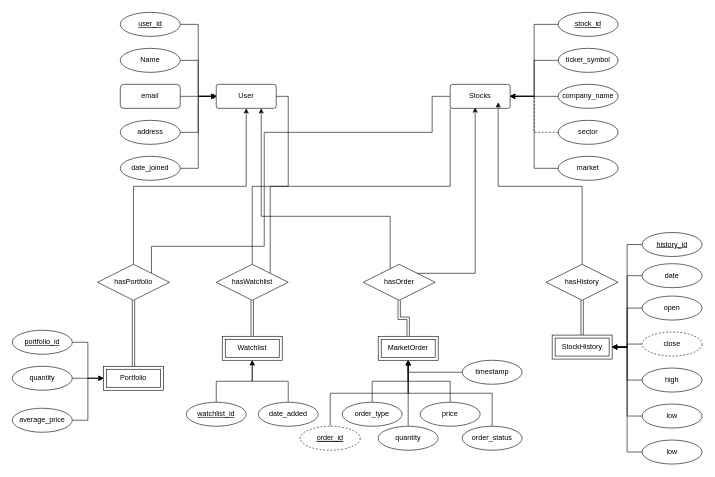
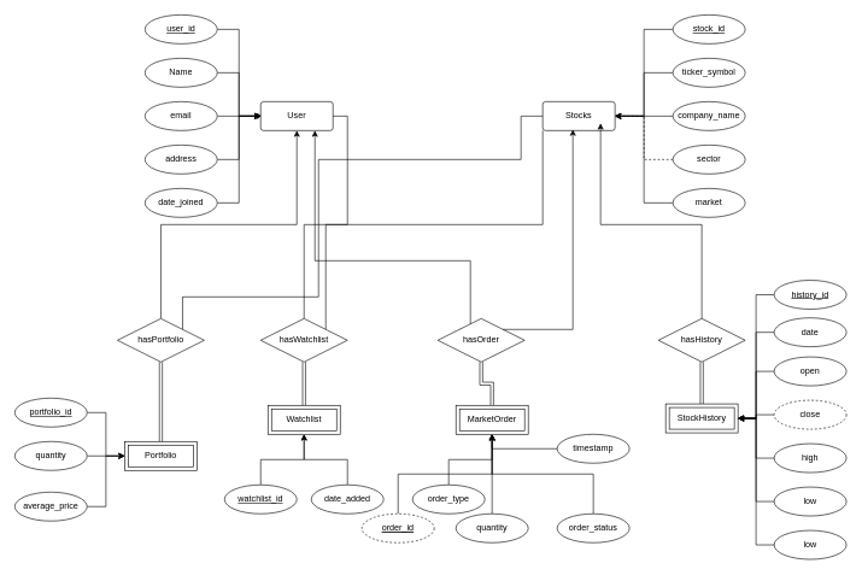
  <mxCell id="0" />
  <mxCell id="1" parent="0" />
  <mxCell id="2" value="User" style="rounded=1;arcSize=10;whiteSpace=wrap;html=1;align=center;" vertex="1" parent="1"><mxGeometry x="360" y="140" width="100" height="40" as="geometry" /></mxCell>
  <mxCell id="3" style="edgeStyle=orthogonalEdgeStyle;rounded=0;orthogonalLoop=1;jettySize=auto;html=1;exitX=1;exitY=0.5;exitDx=0;exitDy=0;entryX=0;entryY=0.5;entryDx=0;entryDy=0;" edge="1" parent="1" source="4" target="2"><mxGeometry relative="1" as="geometry" /></mxCell>
  <mxCell id="4" value="&lt;u&gt;user_id&lt;/u&gt;" style="ellipse;whiteSpace=wrap;html=1;align=center;" vertex="1" parent="1"><mxGeometry x="200" y="20" width="100" height="40" as="geometry" /></mxCell>
  <mxCell id="5" style="edgeStyle=orthogonalEdgeStyle;rounded=0;orthogonalLoop=1;jettySize=auto;html=1;exitX=1;exitY=0.5;exitDx=0;exitDy=0;entryX=0;entryY=0.5;entryDx=0;entryDy=0;" edge="1" parent="1" source="6" target="2"><mxGeometry relative="1" as="geometry" /></mxCell>
  <mxCell id="6" value="Name" style="ellipse;whiteSpace=wrap;html=1;align=center;" vertex="1" parent="1"><mxGeometry x="200" y="80" width="100" height="40" as="geometry" /></mxCell>
  <mxCell id="7" style="edgeStyle=orthogonalEdgeStyle;rounded=0;orthogonalLoop=1;jettySize=auto;html=1;exitX=1;exitY=0.5;exitDx=0;exitDy=0;" edge="1" parent="1" source="8"><mxGeometry relative="1" as="geometry"><mxPoint x="360" y="159.667" as="targetPoint" /></mxGeometry></mxCell>
- <mxCell id="8" value="email" style="whiteSpace=wrap;html=1;align=center;rounded=1;" vertex="1" parent="1"><mxGeometry x="200" y="140" width="100" height="40" as="geometry" /></mxCell>
+ <mxCell id="8" value="email" style="ellipse;whiteSpace=wrap;html=1;align=center;" vertex="1" parent="1"><mxGeometry x="200" y="140" width="100" height="40" as="geometry" /></mxCell>
  <mxCell id="9" style="edgeStyle=orthogonalEdgeStyle;rounded=0;orthogonalLoop=1;jettySize=auto;html=1;exitX=1;exitY=0.5;exitDx=0;exitDy=0;entryX=0;entryY=0.5;entryDx=0;entryDy=0;endArrow=diamond;" edge="1" parent="1" source="10" target="2"><mxGeometry relative="1" as="geometry" /></mxCell>
  <mxCell id="10" value="&lt;div&gt;address&lt;/div&gt;" style="ellipse;whiteSpace=wrap;html=1;align=center;" vertex="1" parent="1"><mxGeometry x="200" y="200" width="100" height="40" as="geometry" /></mxCell>
  <mxCell id="11" style="edgeStyle=orthogonalEdgeStyle;rounded=0;orthogonalLoop=1;jettySize=auto;html=1;exitX=1;exitY=0.5;exitDx=0;exitDy=0;entryX=0;entryY=0.5;entryDx=0;entryDy=0;" edge="1" parent="1" source="12" target="2"><mxGeometry relative="1" as="geometry" /></mxCell>
  <mxCell id="12" value="date_joined" style="ellipse;whiteSpace=wrap;html=1;align=center;" vertex="1" parent="1"><mxGeometry x="200" y="260" width="100" height="40" as="geometry" /></mxCell>
  <mxCell id="13" style="edgeStyle=orthogonalEdgeStyle;rounded=0;orthogonalLoop=1;jettySize=auto;html=1;exitX=0;exitY=0.5;exitDx=0;exitDy=0;entryX=1;entryY=0;entryDx=0;entryDy=0;endArrow=none;endFill=0;" edge="1" parent="1" source="15" target="29"><mxGeometry relative="1" as="geometry"><Array as="points"><mxPoint x="720" y="160" /><mxPoint x="720" y="220" /><mxPoint x="440" y="220" /><mxPoint x="440" y="410" /><mxPoint x="252" y="410" /></Array></mxGeometry></mxCell>
  <mxCell id="14" style="edgeStyle=orthogonalEdgeStyle;rounded=0;orthogonalLoop=1;jettySize=auto;html=1;exitX=0;exitY=1;exitDx=0;exitDy=0;entryX=1;entryY=0;entryDx=0;entryDy=0;endArrow=none;endFill=0;" edge="1" parent="1" source="15" target="37"><mxGeometry relative="1" as="geometry" /></mxCell>
  <mxCell id="15" value="Stocks" style="rounded=1;arcSize=10;whiteSpace=wrap;html=1;align=center;" vertex="1" parent="1"><mxGeometry x="750" y="140" width="100" height="40" as="geometry" /></mxCell>
  <mxCell id="16" style="edgeStyle=orthogonalEdgeStyle;rounded=0;orthogonalLoop=1;jettySize=auto;html=1;exitX=0;exitY=0.5;exitDx=0;exitDy=0;entryX=1;entryY=0.5;entryDx=0;entryDy=0;" edge="1" parent="1" source="17" target="15"><mxGeometry relative="1" as="geometry" /></mxCell>
  <mxCell id="17" value="ticker_symbol" style="ellipse;whiteSpace=wrap;html=1;align=center;" vertex="1" parent="1"><mxGeometry x="930" y="80" width="100" height="40" as="geometry" /></mxCell>
  <mxCell id="18" style="edgeStyle=orthogonalEdgeStyle;rounded=0;orthogonalLoop=1;jettySize=auto;html=1;exitX=0;exitY=0.5;exitDx=0;exitDy=0;entryX=1;entryY=0.5;entryDx=0;entryDy=0;" edge="1" parent="1" source="19" target="15"><mxGeometry relative="1" as="geometry" /></mxCell>
  <mxCell id="19" value="stock_id" style="ellipse;whiteSpace=wrap;html=1;align=center;fontStyle=4;" vertex="1" parent="1"><mxGeometry x="930" y="20" width="100" height="40" as="geometry" /></mxCell>
  <mxCell id="20" style="edgeStyle=orthogonalEdgeStyle;rounded=0;orthogonalLoop=1;jettySize=auto;html=1;exitX=0;exitY=0.5;exitDx=0;exitDy=0;" edge="1" parent="1" source="21"><mxGeometry relative="1" as="geometry"><mxPoint x="850" y="159.667" as="targetPoint" /></mxGeometry></mxCell>
  <mxCell id="21" value="company_name" style="ellipse;whiteSpace=wrap;html=1;align=center;" vertex="1" parent="1"><mxGeometry x="930" y="140" width="100" height="40" as="geometry" /></mxCell>
  <mxCell id="22" style="edgeStyle=orthogonalEdgeStyle;rounded=0;orthogonalLoop=1;jettySize=auto;html=1;exitX=0;exitY=0.5;exitDx=0;exitDy=0;entryX=1;entryY=0.5;entryDx=0;entryDy=0;dashed=1;" edge="1" parent="1" source="23" target="15"><mxGeometry relative="1" as="geometry" /></mxCell>
  <mxCell id="23" value="sector" style="ellipse;whiteSpace=wrap;html=1;align=center;" vertex="1" parent="1"><mxGeometry x="930" y="200" width="100" height="40" as="geometry" /></mxCell>
  <mxCell id="24" style="edgeStyle=orthogonalEdgeStyle;rounded=0;orthogonalLoop=1;jettySize=auto;html=1;exitX=0;exitY=0.5;exitDx=0;exitDy=0;entryX=1;entryY=0.5;entryDx=0;entryDy=0;" edge="1" parent="1" source="25" target="15"><mxGeometry relative="1" as="geometry" /></mxCell>
  <mxCell id="25" value="market" style="ellipse;whiteSpace=wrap;html=1;align=center;" vertex="1" parent="1"><mxGeometry x="930" y="260" width="100" height="40" as="geometry" /></mxCell>
  <mxCell id="26" value="Portfolio" style="shape=ext;margin=3;double=1;whiteSpace=wrap;html=1;align=center;" vertex="1" parent="1"><mxGeometry x="172" y="610" width="100" height="40" as="geometry" /></mxCell>
  <mxCell id="27" style="edgeStyle=orthogonalEdgeStyle;rounded=0;orthogonalLoop=1;jettySize=auto;html=1;exitX=0.5;exitY=0;exitDx=0;exitDy=0;entryX=0.5;entryY=1;entryDx=0;entryDy=0;" edge="1" parent="1" source="29" target="2"><mxGeometry relative="1" as="geometry" /></mxCell>
  <mxCell id="28" style="edgeStyle=orthogonalEdgeStyle;rounded=0;orthogonalLoop=1;jettySize=auto;html=1;exitX=0.5;exitY=1;exitDx=0;exitDy=0;shape=link;" edge="1" parent="1" source="29" target="26"><mxGeometry relative="1" as="geometry" /></mxCell>
  <mxCell id="29" value="hasPortfolio" style="shape=rhombus;perimeter=rhombusPerimeter;whiteSpace=wrap;html=1;align=center;" vertex="1" parent="1"><mxGeometry x="162" y="440" width="120" height="60" as="geometry" /></mxCell>
  <mxCell id="30" style="edgeStyle=orthogonalEdgeStyle;rounded=0;orthogonalLoop=1;jettySize=auto;html=1;exitX=1;exitY=0.5;exitDx=0;exitDy=0;entryX=0;entryY=0.5;entryDx=0;entryDy=0;" edge="1" parent="1" source="31" target="26"><mxGeometry relative="1" as="geometry" /></mxCell>
  <mxCell id="31" value="&lt;u&gt;portfolio_id&lt;/u&gt;" style="ellipse;whiteSpace=wrap;html=1;align=center;" vertex="1" parent="1"><mxGeometry x="20" y="550" width="100" height="40" as="geometry" /></mxCell>
  <mxCell id="32" style="edgeStyle=orthogonalEdgeStyle;rounded=0;orthogonalLoop=1;jettySize=auto;html=1;exitX=1;exitY=0.5;exitDx=0;exitDy=0;entryX=0;entryY=0.5;entryDx=0;entryDy=0;" edge="1" parent="1" source="33" target="26"><mxGeometry relative="1" as="geometry" /></mxCell>
  <mxCell id="33" value="quantity" style="ellipse;whiteSpace=wrap;html=1;align=center;" vertex="1" parent="1"><mxGeometry x="20" y="610" width="100" height="40" as="geometry" /></mxCell>
  <mxCell id="34" style="edgeStyle=orthogonalEdgeStyle;rounded=0;orthogonalLoop=1;jettySize=auto;html=1;exitX=1;exitY=0.5;exitDx=0;exitDy=0;entryX=0;entryY=0.5;entryDx=0;entryDy=0;" edge="1" parent="1" source="35" target="26"><mxGeometry relative="1" as="geometry" /></mxCell>
  <mxCell id="35" value="average_price" style="ellipse;whiteSpace=wrap;html=1;align=center;" vertex="1" parent="1"><mxGeometry x="20" y="680" width="100" height="40" as="geometry" /></mxCell>
  <mxCell id="36" style="edgeStyle=orthogonalEdgeStyle;rounded=0;orthogonalLoop=1;jettySize=auto;html=1;exitX=0.5;exitY=0;exitDx=0;exitDy=0;entryX=1;entryY=0.5;entryDx=0;entryDy=0;endArrow=none;endFill=0;" edge="1" parent="1" source="37" target="2"><mxGeometry relative="1" as="geometry" /></mxCell>
  <mxCell id="37" value="hasWatchlist" style="shape=rhombus;perimeter=rhombusPerimeter;whiteSpace=wrap;html=1;align=center;" vertex="1" parent="1"><mxGeometry x="360" y="440" width="120" height="60" as="geometry" /></mxCell>
  <mxCell id="38" value="" style="edgeStyle=orthogonalEdgeStyle;rounded=0;orthogonalLoop=1;jettySize=auto;html=1;shape=link;" edge="1" parent="1" source="39" target="37"><mxGeometry relative="1" as="geometry" /></mxCell>
  <mxCell id="39" value="Watchlist" style="shape=ext;margin=3;double=1;whiteSpace=wrap;html=1;align=center;" vertex="1" parent="1"><mxGeometry x="370" y="560" width="100" height="40" as="geometry" /></mxCell>
  <mxCell id="40" style="edgeStyle=orthogonalEdgeStyle;rounded=0;orthogonalLoop=1;jettySize=auto;html=1;exitX=0.5;exitY=0;exitDx=0;exitDy=0;entryX=0.5;entryY=1;entryDx=0;entryDy=0;" edge="1" parent="1" source="41" target="39"><mxGeometry relative="1" as="geometry" /></mxCell>
  <mxCell id="41" value="watchlist_id" style="ellipse;whiteSpace=wrap;html=1;align=center;fontStyle=4;" vertex="1" parent="1"><mxGeometry x="310" y="670" width="100" height="40" as="geometry" /></mxCell>
  <mxCell id="42" style="edgeStyle=orthogonalEdgeStyle;rounded=0;orthogonalLoop=1;jettySize=auto;html=1;exitX=0.5;exitY=0;exitDx=0;exitDy=0;entryX=0.5;entryY=1;entryDx=0;entryDy=0;" edge="1" parent="1" source="43" target="39"><mxGeometry relative="1" as="geometry" /></mxCell>
  <mxCell id="43" value="date_added" style="ellipse;whiteSpace=wrap;html=1;align=center;" vertex="1" parent="1"><mxGeometry x="430" y="670" width="100" height="40" as="geometry" /></mxCell>
  <mxCell id="44" value="" style="edgeStyle=orthogonalEdgeStyle;rounded=0;orthogonalLoop=1;jettySize=auto;html=1;shape=link;" edge="1" parent="1" source="45" target="46"><mxGeometry relative="1" as="geometry" /></mxCell>
  <mxCell id="45" value="&lt;div&gt;hasHistory&lt;/div&gt;" style="shape=rhombus;perimeter=rhombusPerimeter;whiteSpace=wrap;html=1;align=center;" vertex="1" parent="1"><mxGeometry x="910" y="440" width="120" height="60" as="geometry" /></mxCell>
  <mxCell id="46" value="StockHistory" style="shape=ext;margin=3;double=1;whiteSpace=wrap;html=1;align=center;" vertex="1" parent="1"><mxGeometry x="920" y="558" width="100" height="40" as="geometry" /></mxCell>
  <mxCell id="47" value="" style="edgeStyle=orthogonalEdgeStyle;rounded=0;orthogonalLoop=1;jettySize=auto;html=1;shape=link;" edge="1" parent="1" source="48" target="62"><mxGeometry relative="1" as="geometry" /></mxCell>
  <mxCell id="48" value="MarketOrder" style="shape=ext;margin=3;double=1;whiteSpace=wrap;html=1;align=center;" vertex="1" parent="1"><mxGeometry x="630" y="560" width="100" height="40" as="geometry" /></mxCell>
  <mxCell id="49" style="edgeStyle=orthogonalEdgeStyle;rounded=0;orthogonalLoop=1;jettySize=auto;html=1;exitX=0.5;exitY=0;exitDx=0;exitDy=0;entryX=0.5;entryY=1;entryDx=0;entryDy=0;" edge="1" parent="1" source="50" target="48"><mxGeometry relative="1" as="geometry" /></mxCell>
  <mxCell id="50" value="&lt;u&gt;order_id&lt;/u&gt;" style="ellipse;whiteSpace=wrap;html=1;align=center;fontStyle=4;dashed=1;" vertex="1" parent="1"><mxGeometry x="500" y="710" width="100" height="40" as="geometry" /></mxCell>
  <mxCell id="51" style="edgeStyle=orthogonalEdgeStyle;rounded=0;orthogonalLoop=1;jettySize=auto;html=1;exitX=0.5;exitY=0;exitDx=0;exitDy=0;entryX=0.5;entryY=1;entryDx=0;entryDy=0;" edge="1" parent="1" source="52" target="48"><mxGeometry relative="1" as="geometry" /></mxCell>
  <mxCell id="52" value="order_type" style="ellipse;whiteSpace=wrap;html=1;align=center;" vertex="1" parent="1"><mxGeometry x="570" y="670" width="100" height="40" as="geometry" /></mxCell>
  <mxCell id="53" style="edgeStyle=orthogonalEdgeStyle;rounded=0;orthogonalLoop=1;jettySize=auto;html=1;exitX=0.5;exitY=0;exitDx=0;exitDy=0;entryX=0.5;entryY=1;entryDx=0;entryDy=0;" edge="1" parent="1" source="54" target="48"><mxGeometry relative="1" as="geometry" /></mxCell>
  <mxCell id="54" value="quantity" style="ellipse;whiteSpace=wrap;html=1;align=center;" vertex="1" parent="1"><mxGeometry x="630" y="710" width="100" height="40" as="geometry" /></mxCell>
- <mxCell id="55" style="edgeStyle=orthogonalEdgeStyle;rounded=0;orthogonalLoop=1;jettySize=auto;html=1;exitX=0.5;exitY=0;exitDx=0;exitDy=0;entryX=0.5;entryY=1;entryDx=0;entryDy=0;" edge="1" parent="1" source="56" target="48"><mxGeometry relative="1" as="geometry" /></mxCell>
- <mxCell id="56" value="price" style="ellipse;whiteSpace=wrap;html=1;align=center;" vertex="1" parent="1"><mxGeometry x="700" y="670" width="100" height="40" as="geometry" /></mxCell>
  <mxCell id="57" style="edgeStyle=orthogonalEdgeStyle;rounded=0;orthogonalLoop=1;jettySize=auto;html=1;exitX=0.5;exitY=0;exitDx=0;exitDy=0;" edge="1" parent="1" source="58" target="48"><mxGeometry relative="1" as="geometry" /></mxCell>
  <mxCell id="58" value="order_status" style="ellipse;whiteSpace=wrap;html=1;align=center;" vertex="1" parent="1"><mxGeometry x="770" y="710" width="100" height="40" as="geometry" /></mxCell>
  <mxCell id="59" style="edgeStyle=orthogonalEdgeStyle;rounded=0;orthogonalLoop=1;jettySize=auto;html=1;exitX=0;exitY=0.5;exitDx=0;exitDy=0;entryX=0.5;entryY=1;entryDx=0;entryDy=0;" edge="1" parent="1" source="60" target="48"><mxGeometry relative="1" as="geometry" /></mxCell>
  <mxCell id="60" value="timestamp" style="ellipse;whiteSpace=wrap;html=1;align=center;" vertex="1" parent="1"><mxGeometry x="770" y="600" width="100" height="40" as="geometry" /></mxCell>
  <mxCell id="61" style="edgeStyle=orthogonalEdgeStyle;rounded=0;orthogonalLoop=1;jettySize=auto;html=1;exitX=0;exitY=0;exitDx=0;exitDy=0;entryX=0.75;entryY=1;entryDx=0;entryDy=0;" edge="1" parent="1" source="62" target="2"><mxGeometry relative="1" as="geometry"><Array as="points"><mxPoint x="650" y="360" /><mxPoint x="435" y="360" /></Array></mxGeometry></mxCell>
  <mxCell id="62" value="hasOrder" style="shape=rhombus;perimeter=rhombusPerimeter;whiteSpace=wrap;html=1;align=center;" vertex="1" parent="1"><mxGeometry x="605" y="440" width="120" height="60" as="geometry" /></mxCell>
  <mxCell id="63" style="edgeStyle=orthogonalEdgeStyle;rounded=0;orthogonalLoop=1;jettySize=auto;html=1;exitX=0.5;exitY=0;exitDx=0;exitDy=0;entryX=0.8;entryY=0.75;entryDx=0;entryDy=0;entryPerimeter=0;" edge="1" parent="1" source="45" target="15"><mxGeometry relative="1" as="geometry" /></mxCell>
  <mxCell id="64" style="edgeStyle=orthogonalEdgeStyle;rounded=0;orthogonalLoop=1;jettySize=auto;html=1;exitX=1;exitY=0;exitDx=0;exitDy=0;entryX=0.417;entryY=0.965;entryDx=0;entryDy=0;entryPerimeter=0;" edge="1" parent="1" source="62" target="15"><mxGeometry relative="1" as="geometry" /></mxCell>
  <mxCell id="65" style="edgeStyle=orthogonalEdgeStyle;rounded=0;orthogonalLoop=1;jettySize=auto;html=1;exitX=0;exitY=0.5;exitDx=0;exitDy=0;entryX=1;entryY=0.5;entryDx=0;entryDy=0;" edge="1" parent="1" source="66" target="46"><mxGeometry relative="1" as="geometry" /></mxCell>
  <mxCell id="66" value="history_id" style="ellipse;whiteSpace=wrap;html=1;align=center;fontStyle=4;" vertex="1" parent="1"><mxGeometry x="1070" y="387" width="100" height="40" as="geometry" /></mxCell>
  <mxCell id="67" style="edgeStyle=orthogonalEdgeStyle;rounded=0;orthogonalLoop=1;jettySize=auto;html=1;exitX=0;exitY=0.5;exitDx=0;exitDy=0;entryX=1;entryY=0.5;entryDx=0;entryDy=0;" edge="1" parent="1" source="68" target="46"><mxGeometry relative="1" as="geometry" /></mxCell>
  <mxCell id="68" value="date" style="ellipse;whiteSpace=wrap;html=1;align=center;" vertex="1" parent="1"><mxGeometry x="1070" y="439" width="100" height="40" as="geometry" /></mxCell>
  <mxCell id="69" style="edgeStyle=orthogonalEdgeStyle;rounded=0;orthogonalLoop=1;jettySize=auto;html=1;exitX=0;exitY=0.5;exitDx=0;exitDy=0;entryX=1;entryY=0.5;entryDx=0;entryDy=0;" edge="1" parent="1" source="70" target="46"><mxGeometry relative="1" as="geometry" /></mxCell>
  <mxCell id="70" value="open" style="ellipse;whiteSpace=wrap;html=1;align=center;" vertex="1" parent="1"><mxGeometry x="1070" y="493" width="100" height="40" as="geometry" /></mxCell>
  <mxCell id="71" style="edgeStyle=orthogonalEdgeStyle;rounded=0;orthogonalLoop=1;jettySize=auto;html=1;exitX=0;exitY=0.5;exitDx=0;exitDy=0;" edge="1" parent="1" source="72" target="46"><mxGeometry relative="1" as="geometry" /></mxCell>
  <mxCell id="72" value="close" style="ellipse;whiteSpace=wrap;html=1;align=center;dashed=1;" vertex="1" parent="1"><mxGeometry x="1070" y="553" width="100" height="40" as="geometry" /></mxCell>
  <mxCell id="73" style="edgeStyle=orthogonalEdgeStyle;rounded=0;orthogonalLoop=1;jettySize=auto;html=1;exitX=0;exitY=0.5;exitDx=0;exitDy=0;entryX=1;entryY=0.5;entryDx=0;entryDy=0;" edge="1" parent="1" source="74" target="46"><mxGeometry relative="1" as="geometry" /></mxCell>
  <mxCell id="74" value="high" style="ellipse;whiteSpace=wrap;html=1;align=center;" vertex="1" parent="1"><mxGeometry x="1070" y="613" width="100" height="40" as="geometry" /></mxCell>
  <mxCell id="75" style="edgeStyle=orthogonalEdgeStyle;rounded=0;orthogonalLoop=1;jettySize=auto;html=1;exitX=0;exitY=0.5;exitDx=0;exitDy=0;entryX=1;entryY=0.5;entryDx=0;entryDy=0;" edge="1" parent="1" source="76" target="46"><mxGeometry relative="1" as="geometry" /></mxCell>
  <mxCell id="76" value="low" style="ellipse;whiteSpace=wrap;html=1;align=center;" vertex="1" parent="1"><mxGeometry x="1070" y="673" width="100" height="40" as="geometry" /></mxCell>
  <mxCell id="77" style="edgeStyle=orthogonalEdgeStyle;rounded=0;orthogonalLoop=1;jettySize=auto;html=1;exitX=0;exitY=0.5;exitDx=0;exitDy=0;entryX=1;entryY=0.5;entryDx=0;entryDy=0;" edge="1" parent="1" source="78" target="46"><mxGeometry relative="1" as="geometry" /></mxCell>
  <mxCell id="78" value="low" style="ellipse;whiteSpace=wrap;html=1;align=center;" vertex="1" parent="1"><mxGeometry x="1070" y="733" width="100" height="40" as="geometry" /></mxCell>
